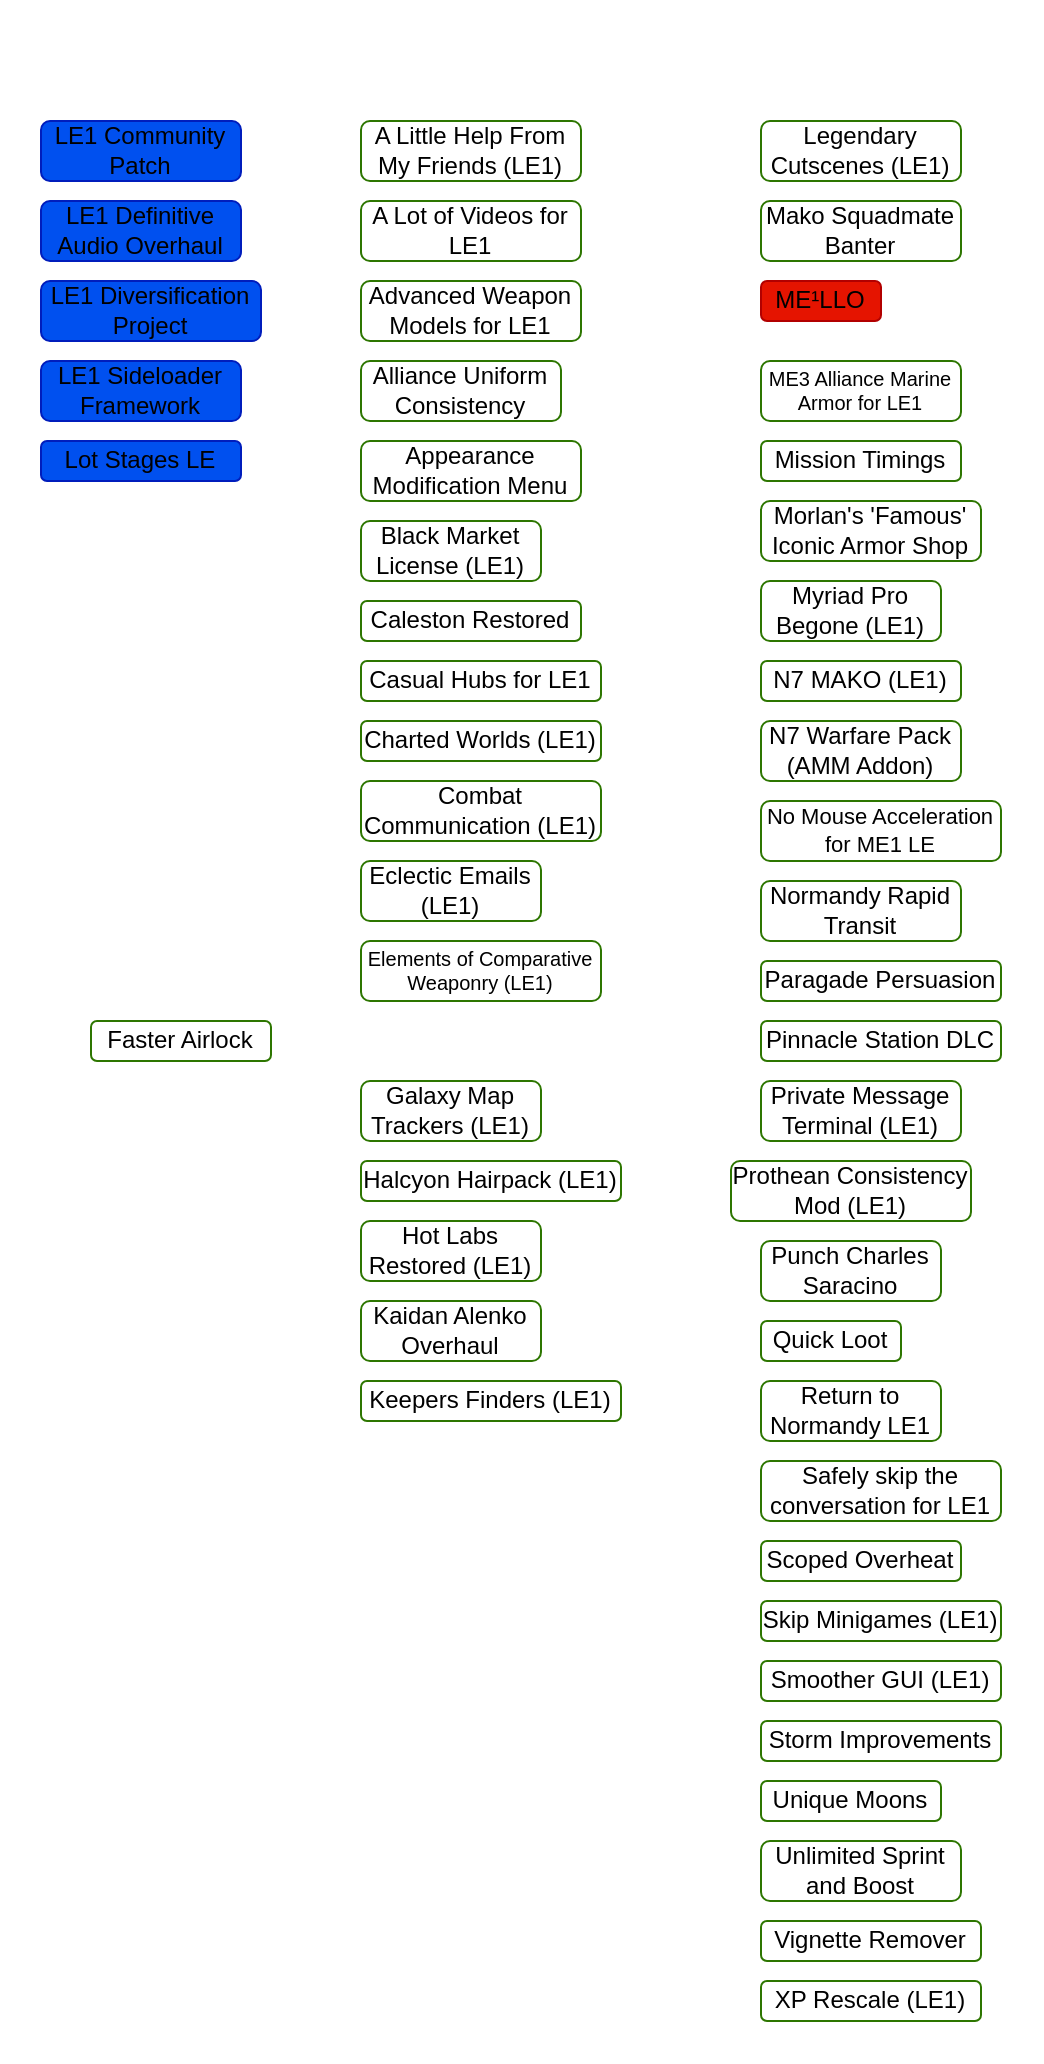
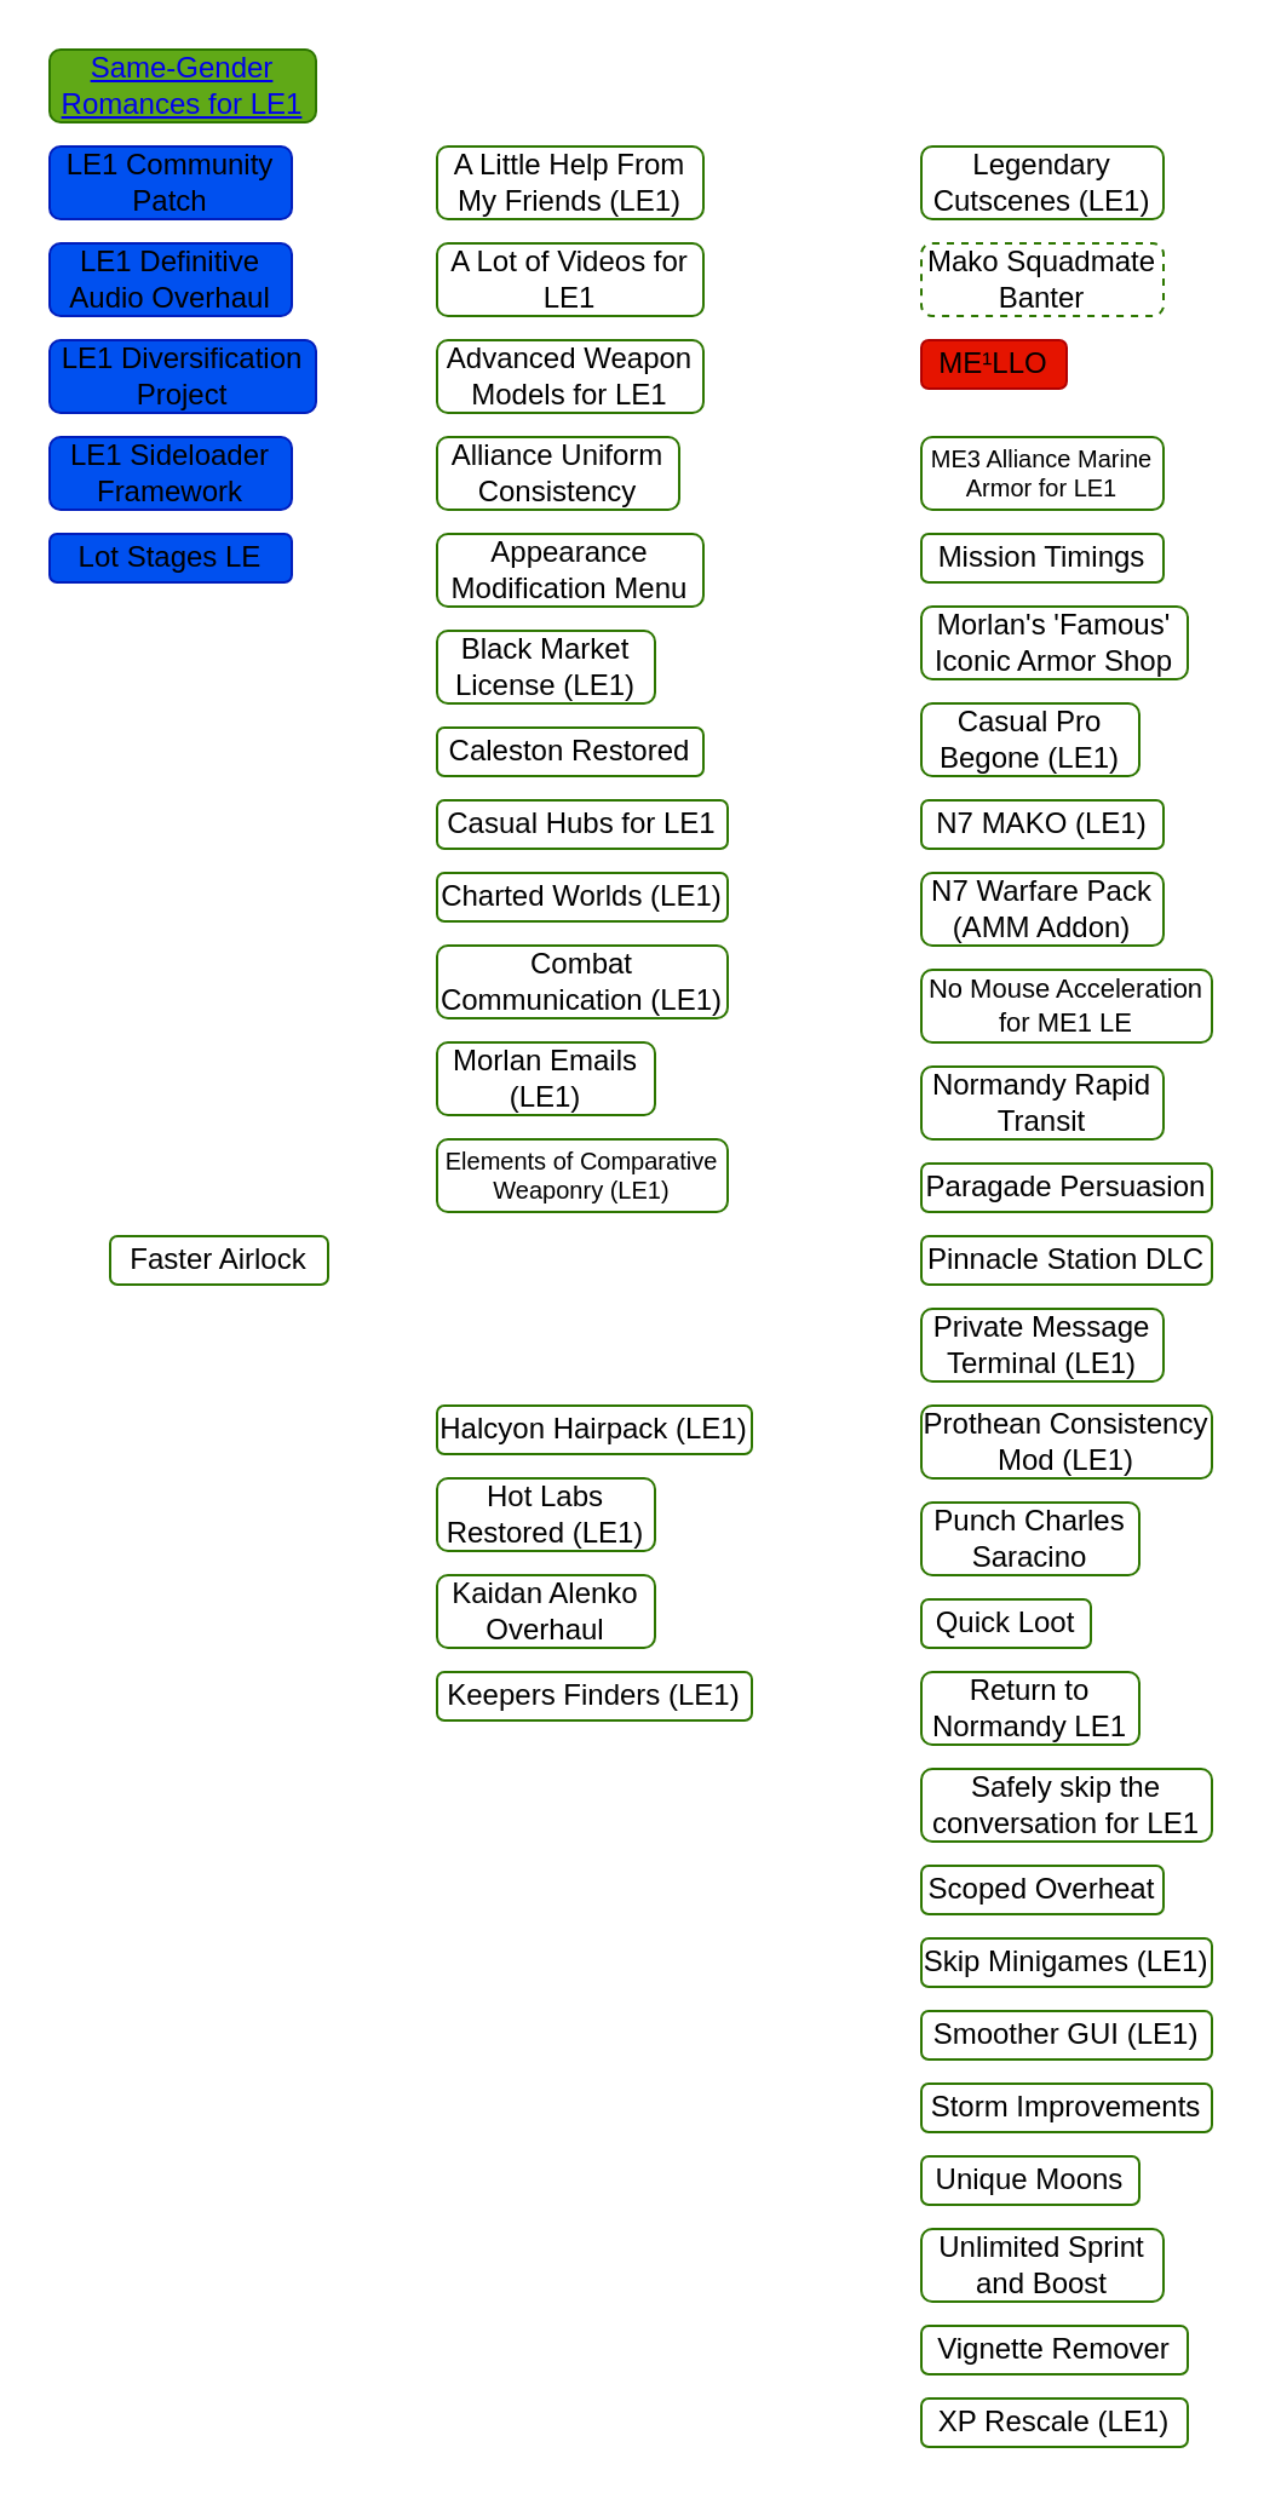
  <mxCell id="0" />
  <mxCell id="1" parent="0" />
+ <mxCell id="2" value="&lt;div&gt;&lt;a href=&quot;https://www.nexusmods.com/masseffectlegendaryedition/mods/564&quot;&gt;Same-Gender Romances for LE1&lt;/a&gt;&lt;/div&gt;" style="rounded=1;whiteSpace=wrap;html=1;fillColor=#60a917;fontColor=default;strokeColor=#2D7600;" vertex="1" parent="1"><mxGeometry x="20" y="20" width="110" height="30" as="geometry" /></mxCell>
  <mxCell id="3" value="&lt;div&gt;LE1 Sideloader Framework&lt;/div&gt;" style="rounded=1;whiteSpace=wrap;html=1;fillColor=light-dark(#0050EF,#0050EF);fontColor=default;strokeColor=#001DBC;" vertex="1" parent="1"><mxGeometry x="20" y="180" width="100" height="30" as="geometry" /></mxCell>
  <mxCell id="4" value="&lt;div&gt;LE1 Community Patch&lt;/div&gt;" style="rounded=1;whiteSpace=wrap;html=1;fillColor=light-dark(#0050EF,#0050EF);fontColor=default;strokeColor=#001DBC;" vertex="1" parent="1"><mxGeometry x="20" y="60" width="100" height="30" as="geometry" /></mxCell>
  <mxCell id="5" value="&lt;div&gt;LE1 Diversification Project&lt;/div&gt;" style="rounded=1;whiteSpace=wrap;html=1;fillColor=light-dark(#0050EF,#0050EF);fontColor=default;strokeColor=#001DBC;" vertex="1" parent="1"><mxGeometry x="20" y="140" width="110" height="30" as="geometry" /></mxCell>
  <mxCell id="6" value="LE1 Definitive Audio Overhaul" style="rounded=1;whiteSpace=wrap;html=1;fillColor=light-dark(#0050EF,#0050EF);fontColor=default;strokeColor=#001DBC;" vertex="1" parent="1"><mxGeometry x="20" y="100" width="100" height="30" as="geometry" /></mxCell>
  <mxCell id="7" value="A Lot of Videos for LE1" style="rounded=1;whiteSpace=wrap;html=1;fillColor=none;fontColor=default;strokeColor=#2D7600;" vertex="1" parent="1"><mxGeometry x="180" y="100" width="110" height="30" as="geometry" /></mxCell>
  <mxCell id="8" value="A Little Help From My Friends (LE1)" style="rounded=1;whiteSpace=wrap;html=1;fillColor=none;fontColor=default;strokeColor=#2D7600;" vertex="1" parent="1"><mxGeometry x="180" y="60" width="110" height="30" as="geometry" /></mxCell>
  <mxCell id="9" value="Advanced Weapon Models for LE1" style="rounded=1;whiteSpace=wrap;html=1;fillColor=none;fontColor=default;strokeColor=#2D7600;" vertex="1" parent="1"><mxGeometry x="180" y="140" width="110" height="30" as="geometry" /></mxCell>
  <mxCell id="10" value="Alliance Uniform Consistency" style="rounded=1;whiteSpace=wrap;html=1;fillColor=none;fontColor=default;strokeColor=#2D7600;" vertex="1" parent="1"><mxGeometry x="180" y="180" width="100" height="30" as="geometry" /></mxCell>
  <mxCell id="11" value="Appearance Modification Menu" style="rounded=1;whiteSpace=wrap;html=1;fillColor=none;fontColor=default;strokeColor=#2D7600;" vertex="1" parent="1"><mxGeometry x="180" y="220" width="110" height="30" as="geometry" /></mxCell>
  <mxCell id="12" value="Black Market License (LE1)" style="rounded=1;whiteSpace=wrap;html=1;fillColor=none;fontColor=default;strokeColor=#2D7600;" vertex="1" parent="1"><mxGeometry x="180" y="260" width="90" height="30" as="geometry" /></mxCell>
  <mxCell id="13" value="Caleston Restored" style="rounded=1;whiteSpace=wrap;html=1;fillColor=none;fontColor=default;strokeColor=#2D7600;" vertex="1" parent="1"><mxGeometry x="180" y="300" width="110" height="20" as="geometry" /></mxCell>
  <mxCell id="14" value="Casual Hubs for LE1" style="rounded=1;whiteSpace=wrap;html=1;fillColor=none;fontColor=default;strokeColor=#2D7600;" vertex="1" parent="1"><mxGeometry x="180" y="330" width="120" height="20" as="geometry" /></mxCell>
  <mxCell id="15" value="Charted Worlds (LE1)" style="rounded=1;whiteSpace=wrap;html=1;fillColor=none;fontColor=default;strokeColor=#2D7600;" vertex="1" parent="1"><mxGeometry x="180" y="360" width="120" height="20" as="geometry" /></mxCell>
  <mxCell id="16" value="Combat Communication (LE1)" style="rounded=1;whiteSpace=wrap;html=1;fillColor=none;fontColor=default;strokeColor=#2D7600;" vertex="1" parent="1"><mxGeometry x="180" y="390" width="120" height="30" as="geometry" /></mxCell>
- <mxCell id="17" value="Eclectic Emails (LE1)" style="rounded=1;whiteSpace=wrap;html=1;fillColor=none;fontColor=default;strokeColor=#2D7600;" vertex="1" parent="1"><mxGeometry x="180" y="430" width="90" height="30" as="geometry" /></mxCell>
+ <mxCell id="17" value="Morlan Emails (LE1)" style="rounded=1;whiteSpace=wrap;html=1;fillColor=none;fontColor=default;strokeColor=#2D7600;" vertex="1" parent="1"><mxGeometry x="180" y="430" width="90" height="30" as="geometry" /></mxCell>
  <mxCell id="18" value="Halcyon Hairpack (LE1)" style="rounded=1;whiteSpace=wrap;html=1;fillColor=none;fontColor=default;strokeColor=#2D7600;" vertex="1" parent="1"><mxGeometry x="180" y="580" width="130" height="20" as="geometry" /></mxCell>
  <mxCell id="19" value="Elements of Comparative Weaponry (LE1)" style="rounded=1;whiteSpace=wrap;html=1;fillColor=none;fontColor=default;strokeColor=#2D7600;fontSize=10;" vertex="1" parent="1"><mxGeometry x="180" y="470" width="120" height="30" as="geometry" /></mxCell>
- <mxCell id="20" value="Galaxy Map Trackers (LE1)" style="rounded=1;whiteSpace=wrap;html=1;fillColor=none;fontColor=default;strokeColor=#2D7600;" vertex="1" parent="1"><mxGeometry x="180" y="540" width="90" height="30" as="geometry" /></mxCell>
  <mxCell id="21" value="Faster Airlock" style="rounded=1;whiteSpace=wrap;html=1;fillColor=none;fontColor=default;strokeColor=#2D7600;" vertex="1" parent="1"><mxGeometry x="45" y="510" width="90" height="20" as="geometry" /></mxCell>
  <mxCell id="22" value="&lt;div&gt;Legendary Cutscenes (LE1)&lt;/div&gt;" style="rounded=1;whiteSpace=wrap;html=1;fillColor=none;fontColor=default;strokeColor=#2D7600;" vertex="1" parent="1"><mxGeometry x="380" y="60" width="100" height="30" as="geometry" /></mxCell>
  <mxCell id="23" value="Hot Labs Restored (LE1)" style="rounded=1;whiteSpace=wrap;html=1;fillColor=none;fontColor=default;strokeColor=#2D7600;" vertex="1" parent="1"><mxGeometry x="180" y="610" width="90" height="30" as="geometry" /></mxCell>
  <mxCell id="24" value="Keepers Finders (LE1)" style="rounded=1;whiteSpace=wrap;html=1;fillColor=none;fontColor=default;strokeColor=#2D7600;" vertex="1" parent="1"><mxGeometry x="180" y="690" width="130" height="20" as="geometry" /></mxCell>
  <mxCell id="25" value="Kaidan Alenko Overhaul" style="rounded=1;whiteSpace=wrap;html=1;fillColor=none;fontColor=default;strokeColor=#2D7600;" vertex="1" parent="1"><mxGeometry x="180" y="650" width="90" height="30" as="geometry" /></mxCell>
  <mxCell id="26" value="Mission Timings" style="rounded=1;whiteSpace=wrap;html=1;fillColor=none;fontColor=default;strokeColor=#2D7600;" vertex="1" parent="1"><mxGeometry x="380" y="220" width="100" height="20" as="geometry" /></mxCell>
- <mxCell id="27" value="Mako Squadmate Banter" style="rounded=1;whiteSpace=wrap;html=1;fillColor=none;fontColor=default;strokeColor=#2D7600;" vertex="1" parent="1"><mxGeometry x="380" y="100" width="100" height="30" as="geometry" /></mxCell>
+ <mxCell id="27" value="Mako Squadmate Banter" style="rounded=1;whiteSpace=wrap;html=1;fillColor=none;fontColor=default;strokeColor=#2D7600;dashed=1;" vertex="1" parent="1"><mxGeometry x="380" y="100" width="100" height="30" as="geometry" /></mxCell>
  <mxCell id="28" value="ME3 Alliance Marine Armor for LE1" style="rounded=1;whiteSpace=wrap;html=1;fillColor=none;fontColor=default;strokeColor=#2D7600;fontSize=10;" vertex="1" parent="1"><mxGeometry x="380" y="180" width="100" height="30" as="geometry" /></mxCell>
  <mxCell id="29" value="ME¹LLO" style="rounded=1;whiteSpace=wrap;html=1;fillColor=light-dark(#E51400,#E51400);fontColor=default;strokeColor=#B20000;fillStyle=auto;" vertex="1" parent="1"><mxGeometry x="380" y="140" width="60" height="20" as="geometry" /></mxCell>
  <mxCell id="30" value="N7 Warfare Pack (AMM Addon)" style="rounded=1;whiteSpace=wrap;html=1;fillColor=none;fontColor=default;strokeColor=#2D7600;" vertex="1" parent="1"><mxGeometry x="380" y="360" width="100" height="30" as="geometry" /></mxCell>
  <mxCell id="31" value="Morlan's 'Famous' Iconic Armor Shop" style="rounded=1;whiteSpace=wrap;html=1;fillColor=none;fontColor=default;strokeColor=#2D7600;" vertex="1" parent="1"><mxGeometry x="380" y="250" width="110" height="30" as="geometry" /></mxCell>
  <mxCell id="32" value="N7 MAKO (LE1)" style="rounded=1;whiteSpace=wrap;html=1;fillColor=none;fontColor=default;strokeColor=#2D7600;" vertex="1" parent="1"><mxGeometry x="380" y="330" width="100" height="20" as="geometry" /></mxCell>
- <mxCell id="33" value="Myriad Pro Begone (LE1)" style="rounded=1;whiteSpace=wrap;html=1;fillColor=none;fontColor=default;strokeColor=#2D7600;" vertex="1" parent="1"><mxGeometry x="380" y="290" width="90" height="30" as="geometry" /></mxCell>
+ <mxCell id="33" value="Casual Pro Begone (LE1)" style="rounded=1;whiteSpace=wrap;html=1;fillColor=none;fontColor=default;strokeColor=#2D7600;" vertex="1" parent="1"><mxGeometry x="380" y="290" width="90" height="30" as="geometry" /></mxCell>
  <mxCell id="34" value="Normandy Rapid Transit" style="rounded=1;whiteSpace=wrap;html=1;fillColor=none;fontColor=default;strokeColor=#2D7600;" vertex="1" parent="1"><mxGeometry x="380" y="440" width="100" height="30" as="geometry" /></mxCell>
  <mxCell id="35" value="No Mouse Acceleration for ME1 LE" style="rounded=1;whiteSpace=wrap;html=1;fillColor=none;fontColor=default;strokeColor=#2D7600;fontSize=11;" vertex="1" parent="1"><mxGeometry x="380" y="400" width="120" height="30" as="geometry" /></mxCell>
- <mxCell id="36" value="Prothean Consistency Mod (LE1)" style="rounded=1;whiteSpace=wrap;html=1;fillColor=none;fontColor=default;strokeColor=#2D7600;" vertex="1" parent="1"><mxGeometry x="365" y="580" width="120" height="30" as="geometry" /></mxCell>
+ <mxCell id="36" value="Prothean Consistency Mod (LE1)" style="rounded=1;whiteSpace=wrap;html=1;fillColor=none;fontColor=default;strokeColor=#2D7600;" vertex="1" parent="1"><mxGeometry x="380" y="580" width="120" height="30" as="geometry" /></mxCell>
  <mxCell id="37" value="Paragade Persuasion" style="rounded=1;whiteSpace=wrap;html=1;fillColor=none;fontColor=default;strokeColor=#2D7600;" vertex="1" parent="1"><mxGeometry x="380" y="480" width="120" height="20" as="geometry" /></mxCell>
  <mxCell id="38" value="Private Message Terminal (LE1)" style="rounded=1;whiteSpace=wrap;html=1;fillColor=none;fontColor=default;strokeColor=#2D7600;" vertex="1" parent="1"><mxGeometry x="380" y="540" width="100" height="30" as="geometry" /></mxCell>
  <mxCell id="39" value="Pinnacle Station DLC" style="rounded=1;whiteSpace=wrap;html=1;fillColor=none;fontColor=default;strokeColor=#2D7600;" vertex="1" parent="1"><mxGeometry x="380" y="510" width="120" height="20" as="geometry" /></mxCell>
  <mxCell id="40" value="Quick Loot" style="rounded=1;whiteSpace=wrap;html=1;fillColor=none;fontColor=default;strokeColor=#2D7600;" vertex="1" parent="1"><mxGeometry x="380" y="660" width="70" height="20" as="geometry" /></mxCell>
  <mxCell id="41" value="Punch Charles Saracino" style="rounded=1;whiteSpace=wrap;html=1;fillColor=none;fontColor=default;strokeColor=#2D7600;" vertex="1" parent="1"><mxGeometry x="380" y="620" width="90" height="30" as="geometry" /></mxCell>
  <mxCell id="42" value="Scoped Overheat" style="rounded=1;whiteSpace=wrap;html=1;fillColor=none;fontColor=default;strokeColor=#2D7600;" vertex="1" parent="1"><mxGeometry x="380" y="770" width="100" height="20" as="geometry" /></mxCell>
  <mxCell id="43" value="Return to Normandy LE1" style="rounded=1;whiteSpace=wrap;html=1;fillColor=none;fontColor=default;strokeColor=#2D7600;" vertex="1" parent="1"><mxGeometry x="380" y="690" width="90" height="30" as="geometry" /></mxCell>
  <mxCell id="44" value="Lot Stages LE" style="rounded=1;whiteSpace=wrap;html=1;fillColor=light-dark(#0050EF,#0050EF);fontColor=default;strokeColor=#001DBC;" vertex="1" parent="1"><mxGeometry x="20" y="220" width="100" height="20" as="geometry" /></mxCell>
  <mxCell id="45" value="Safely skip the conversation for LE1" style="rounded=1;whiteSpace=wrap;html=1;fillColor=none;fontColor=default;strokeColor=#2D7600;" vertex="1" parent="1"><mxGeometry x="380" y="730" width="120" height="30" as="geometry" /></mxCell>
  <mxCell id="46" value="Skip Minigames (LE1)" style="rounded=1;whiteSpace=wrap;html=1;fillColor=none;fontColor=default;strokeColor=#2D7600;" vertex="1" parent="1"><mxGeometry x="380" y="800" width="120" height="20" as="geometry" /></mxCell>
  <mxCell id="47" value="Unlimited Sprint and Boost" style="rounded=1;whiteSpace=wrap;html=1;fillColor=none;fontColor=default;strokeColor=#2D7600;" vertex="1" parent="1"><mxGeometry x="380" y="920" width="100" height="30" as="geometry" /></mxCell>
  <mxCell id="48" value="Smoother GUI (LE1)" style="rounded=1;whiteSpace=wrap;html=1;fillColor=none;fontColor=default;strokeColor=#2D7600;" vertex="1" parent="1"><mxGeometry x="380" y="830" width="120" height="20" as="geometry" /></mxCell>
  <mxCell id="49" value="Unique Moons" style="rounded=1;whiteSpace=wrap;html=1;fillColor=none;fontColor=default;strokeColor=#2D7600;" vertex="1" parent="1"><mxGeometry x="380" y="890" width="90" height="20" as="geometry" /></mxCell>
  <mxCell id="50" value="Storm Improvements" style="rounded=1;whiteSpace=wrap;html=1;fillColor=none;fontColor=default;strokeColor=#2D7600;" vertex="1" parent="1"><mxGeometry x="380" y="860" width="120" height="20" as="geometry" /></mxCell>
  <mxCell id="51" value="Vignette Remover" style="rounded=1;whiteSpace=wrap;html=1;fillColor=none;fontColor=default;strokeColor=#2D7600;" vertex="1" parent="1"><mxGeometry x="380" y="960" width="110" height="20" as="geometry" /></mxCell>
  <mxCell id="52" value="XP Rescale (LE1)" style="rounded=1;whiteSpace=wrap;html=1;fillColor=none;fontColor=default;strokeColor=#2D7600;" vertex="1" parent="1"><mxGeometry x="380" y="990" width="110" height="20" as="geometry" /></mxCell>
